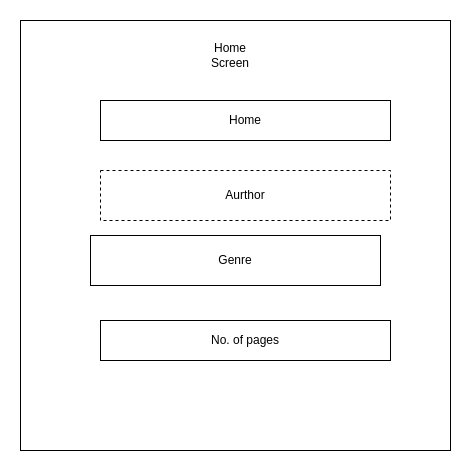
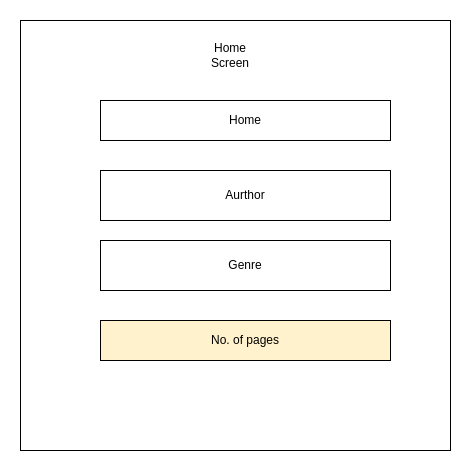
  <mxCell id="0" />
  <mxCell id="1" parent="0" />
  <mxCell id="2" value="" style="whiteSpace=wrap;html=1;aspect=fixed;" vertex="1" parent="1"><mxGeometry x="20" y="20" width="430" height="430" as="geometry" /></mxCell>
  <mxCell id="3" value="Home" style="rounded=0;whiteSpace=wrap;html=1;" vertex="1" parent="1"><mxGeometry x="100" y="100" width="290" height="40" as="geometry" /></mxCell>
- <mxCell id="4" value="Aurthor" style="rounded=0;whiteSpace=wrap;html=1;dashed=1;" vertex="1" parent="1"><mxGeometry x="100" y="170" width="290" height="50" as="geometry" /></mxCell>
- <mxCell id="5" value="Genre" style="rounded=0;whiteSpace=wrap;html=1;" vertex="1" parent="1"><mxGeometry x="90" y="235" width="290" height="50" as="geometry" /></mxCell>
- <mxCell id="6" value="No. of pages" style="rounded=0;whiteSpace=wrap;html=1;" vertex="1" parent="1"><mxGeometry x="100" y="320" width="290" height="40" as="geometry" /></mxCell>
+ <mxCell id="4" value="Aurthor" style="rounded=0;whiteSpace=wrap;html=1;" vertex="1" parent="1"><mxGeometry x="100" y="170" width="290" height="50" as="geometry" /></mxCell>
+ <mxCell id="5" value="Genre" style="rounded=0;whiteSpace=wrap;html=1;" vertex="1" parent="1"><mxGeometry x="100" y="240" width="290" height="50" as="geometry" /></mxCell>
+ <mxCell id="6" value="No. of pages" style="rounded=0;whiteSpace=wrap;html=1;fillColor=#fff2cc;" vertex="1" parent="1"><mxGeometry x="100" y="320" width="290" height="40" as="geometry" /></mxCell>
  <mxCell id="7" value="Home Screen" style="text;html=1;strokeColor=none;fillColor=none;align=center;verticalAlign=middle;whiteSpace=wrap;rounded=0;" vertex="1" parent="1"><mxGeometry x="200" y="40" width="60" height="30" as="geometry" /></mxCell>
